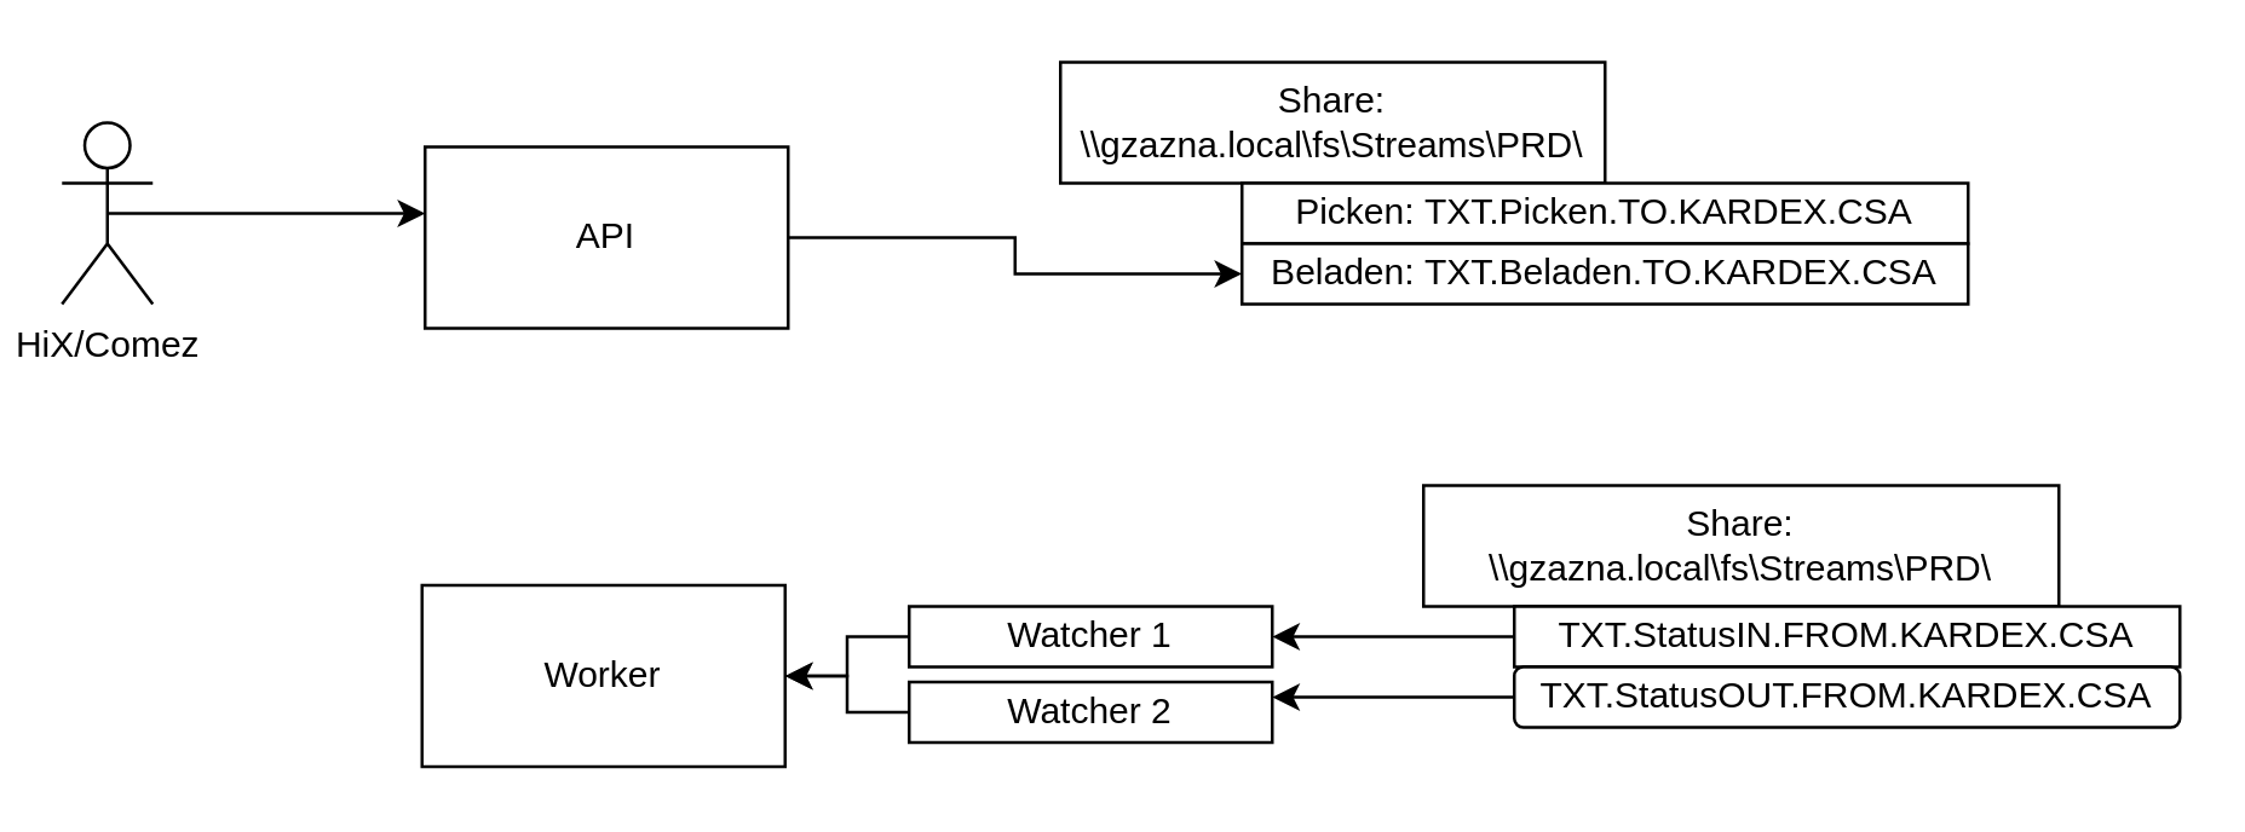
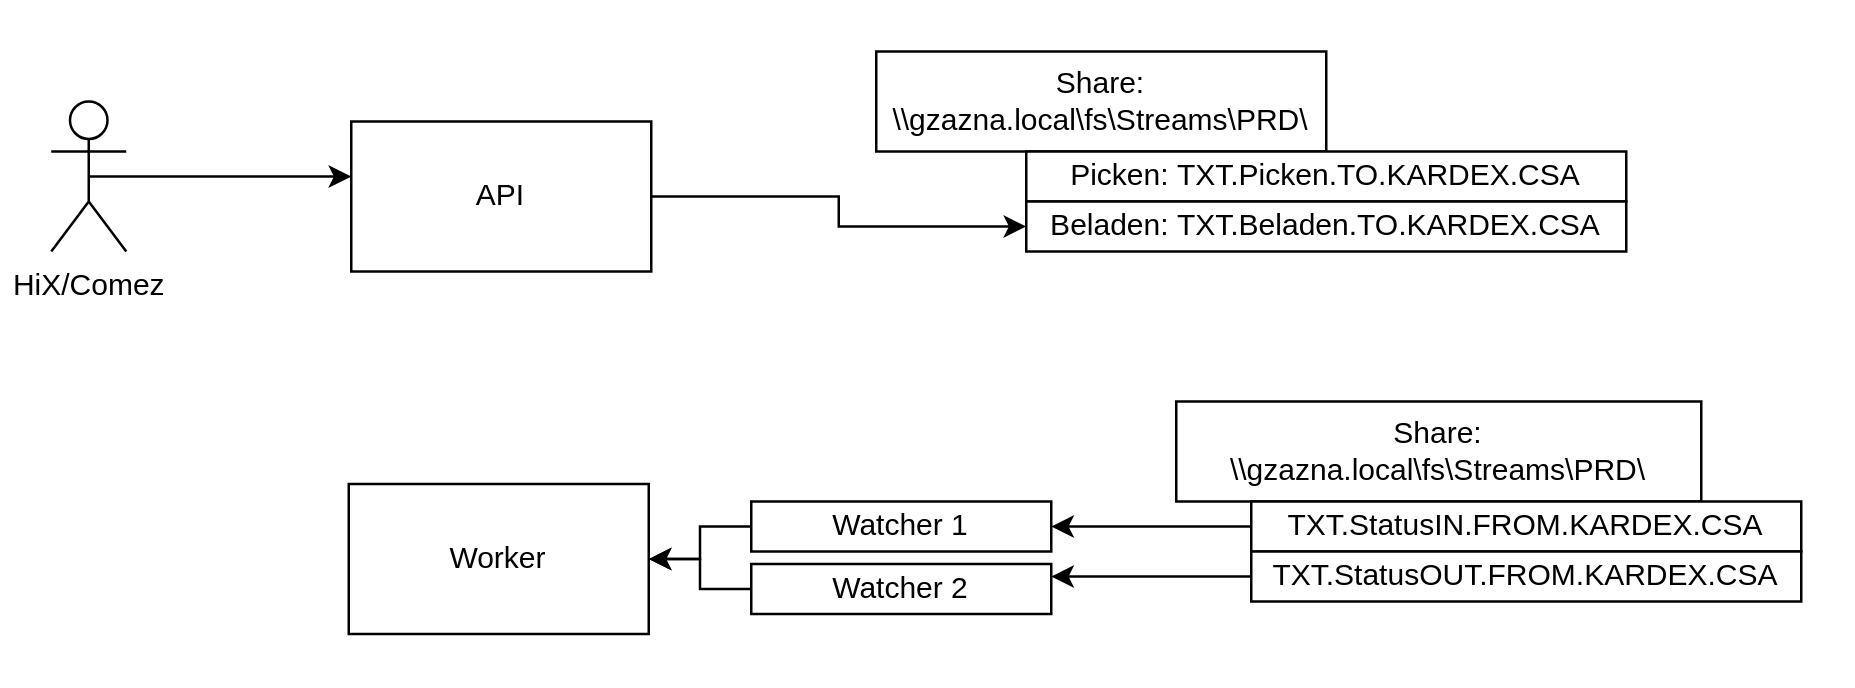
  <mxCell id="0" />
  <mxCell id="1" parent="0" />
  <mxCell id="2" style="edgeStyle=orthogonalEdgeStyle;rounded=0;orthogonalLoop=1;jettySize=auto;html=1;exitX=0.5;exitY=0.5;exitDx=0;exitDy=0;exitPerimeter=0;entryX=0;entryY=0.367;entryDx=0;entryDy=0;entryPerimeter=0;" edge="1" parent="1" source="3" target="5"><mxGeometry relative="1" as="geometry" /></mxCell>
  <mxCell id="3" value="HiX/Comez" style="shape=umlActor;verticalLabelPosition=bottom;verticalAlign=top;html=1;outlineConnect=0;" vertex="1" parent="1"><mxGeometry x="20" y="40" width="30" height="60" as="geometry" /></mxCell>
  <mxCell id="4" style="edgeStyle=orthogonalEdgeStyle;rounded=0;orthogonalLoop=1;jettySize=auto;html=1;entryX=0;entryY=0.5;entryDx=0;entryDy=0;" edge="1" parent="1" source="5" target="8"><mxGeometry relative="1" as="geometry" /></mxCell>
  <mxCell id="5" value="API" style="rounded=0;whiteSpace=wrap;html=1;" vertex="1" parent="1"><mxGeometry x="140" y="48" width="120" height="60" as="geometry" /></mxCell>
  <mxCell id="6" value="Share:&lt;br&gt;&lt;div data-en-clipboard=&quot;true&quot; data-pm-slice=&quot;1 1 [&amp;quot;codeblock&amp;quot;,{&amp;quot;style&amp;quot;:null,&amp;quot;codeblock&amp;quot;:true,&amp;quot;textAlign&amp;quot;:null}]&quot; data-plaintext=&quot;true&quot;&gt;\\gzazna.local\fs\Streams\PRD\&lt;/div&gt;" style="rounded=0;whiteSpace=wrap;html=1;" vertex="1" parent="1"><mxGeometry x="350" y="20" width="180" height="40" as="geometry" /></mxCell>
  <mxCell id="7" value="Picken:&amp;nbsp;&lt;span style=&quot;background-color: initial;&quot;&gt;TXT.Picken.TO.KARDEX.CSA&lt;/span&gt;" style="rounded=0;whiteSpace=wrap;html=1;" vertex="1" parent="1"><mxGeometry x="410" y="60" width="240" height="20" as="geometry" /></mxCell>
  <mxCell id="8" value="Beladen:&amp;nbsp;&lt;span style=&quot;background-color: initial;&quot;&gt;TXT.Beladen.TO.KARDEX.CSA&lt;/span&gt;" style="rounded=0;whiteSpace=wrap;html=1;" vertex="1" parent="1"><mxGeometry x="410" y="80" width="240" height="20" as="geometry" /></mxCell>
  <mxCell id="9" value="Worker" style="rounded=0;whiteSpace=wrap;html=1;" vertex="1" parent="1"><mxGeometry x="139" y="193" width="120" height="60" as="geometry" /></mxCell>
  <mxCell id="10" value="Share:&lt;br&gt;&lt;div data-en-clipboard=&quot;true&quot; data-pm-slice=&quot;1 1 [&amp;quot;codeblock&amp;quot;,{&amp;quot;style&amp;quot;:null,&amp;quot;codeblock&amp;quot;:true,&amp;quot;textAlign&amp;quot;:null}]&quot; data-plaintext=&quot;true&quot;&gt;\\gzazna.local\fs\Streams\PRD\&lt;/div&gt;" style="rounded=0;whiteSpace=wrap;html=1;" vertex="1" parent="1"><mxGeometry x="470" y="160" width="210" height="40" as="geometry" /></mxCell>
  <mxCell id="11" style="edgeStyle=orthogonalEdgeStyle;rounded=0;orthogonalLoop=1;jettySize=auto;html=1;entryX=1;entryY=0.5;entryDx=0;entryDy=0;" edge="1" parent="1" source="12" target="9"><mxGeometry relative="1" as="geometry" /></mxCell>
  <mxCell id="12" value="Watcher 1" style="rounded=0;whiteSpace=wrap;html=1;" vertex="1" parent="1"><mxGeometry x="300" y="200" width="120" height="20" as="geometry" /></mxCell>
  <mxCell id="13" style="edgeStyle=orthogonalEdgeStyle;rounded=0;orthogonalLoop=1;jettySize=auto;html=1;entryX=1;entryY=0.5;entryDx=0;entryDy=0;" edge="1" parent="1" source="14" target="9"><mxGeometry relative="1" as="geometry" /></mxCell>
  <mxCell id="14" value="Watcher 2" style="rounded=0;whiteSpace=wrap;html=1;" vertex="1" parent="1"><mxGeometry x="300" y="225" width="120" height="20" as="geometry" /></mxCell>
  <mxCell id="15" style="edgeStyle=orthogonalEdgeStyle;rounded=0;orthogonalLoop=1;jettySize=auto;html=1;entryX=1;entryY=0.5;entryDx=0;entryDy=0;" edge="1" parent="1" source="16" target="12"><mxGeometry relative="1" as="geometry" /></mxCell>
  <mxCell id="16" value="&lt;div data-en-clipboard=&quot;true&quot; data-pm-slice=&quot;1 1 [&amp;quot;codeblock&amp;quot;,{&amp;quot;style&amp;quot;:null,&amp;quot;codeblock&amp;quot;:true,&amp;quot;textAlign&amp;quot;:null}]&quot; data-plaintext=&quot;true&quot;&gt;TXT.StatusIN.FROM.KARDEX.CSA&lt;/div&gt;" style="rounded=0;whiteSpace=wrap;html=1;" vertex="1" parent="1"><mxGeometry x="500" y="200" width="220" height="20" as="geometry" /></mxCell>
  <mxCell id="17" style="edgeStyle=orthogonalEdgeStyle;rounded=0;orthogonalLoop=1;jettySize=auto;html=1;entryX=1;entryY=0.25;entryDx=0;entryDy=0;" edge="1" parent="1" source="18" target="14"><mxGeometry relative="1" as="geometry" /></mxCell>
- <mxCell id="18" value="&lt;div data-en-clipboard=&quot;true&quot; data-pm-slice=&quot;1 1 [&amp;quot;codeblock&amp;quot;,{&amp;quot;style&amp;quot;:null,&amp;quot;codeblock&amp;quot;:true,&amp;quot;textAlign&amp;quot;:null}]&quot; data-plaintext=&quot;true&quot;&gt;TXT.StatusOUT.FROM.KARDEX.CSA&lt;/div&gt;" style="whiteSpace=wrap;html=1;rounded=1;" vertex="1" parent="1"><mxGeometry x="500" y="220" width="220" height="20" as="geometry" /></mxCell>
+ <mxCell id="18" value="&lt;div data-en-clipboard=&quot;true&quot; data-pm-slice=&quot;1 1 [&amp;quot;codeblock&amp;quot;,{&amp;quot;style&amp;quot;:null,&amp;quot;codeblock&amp;quot;:true,&amp;quot;textAlign&amp;quot;:null}]&quot; data-plaintext=&quot;true&quot;&gt;TXT.StatusOUT.FROM.KARDEX.CSA&lt;/div&gt;" style="rounded=0;whiteSpace=wrap;html=1;" vertex="1" parent="1"><mxGeometry x="500" y="220" width="220" height="20" as="geometry" /></mxCell>
